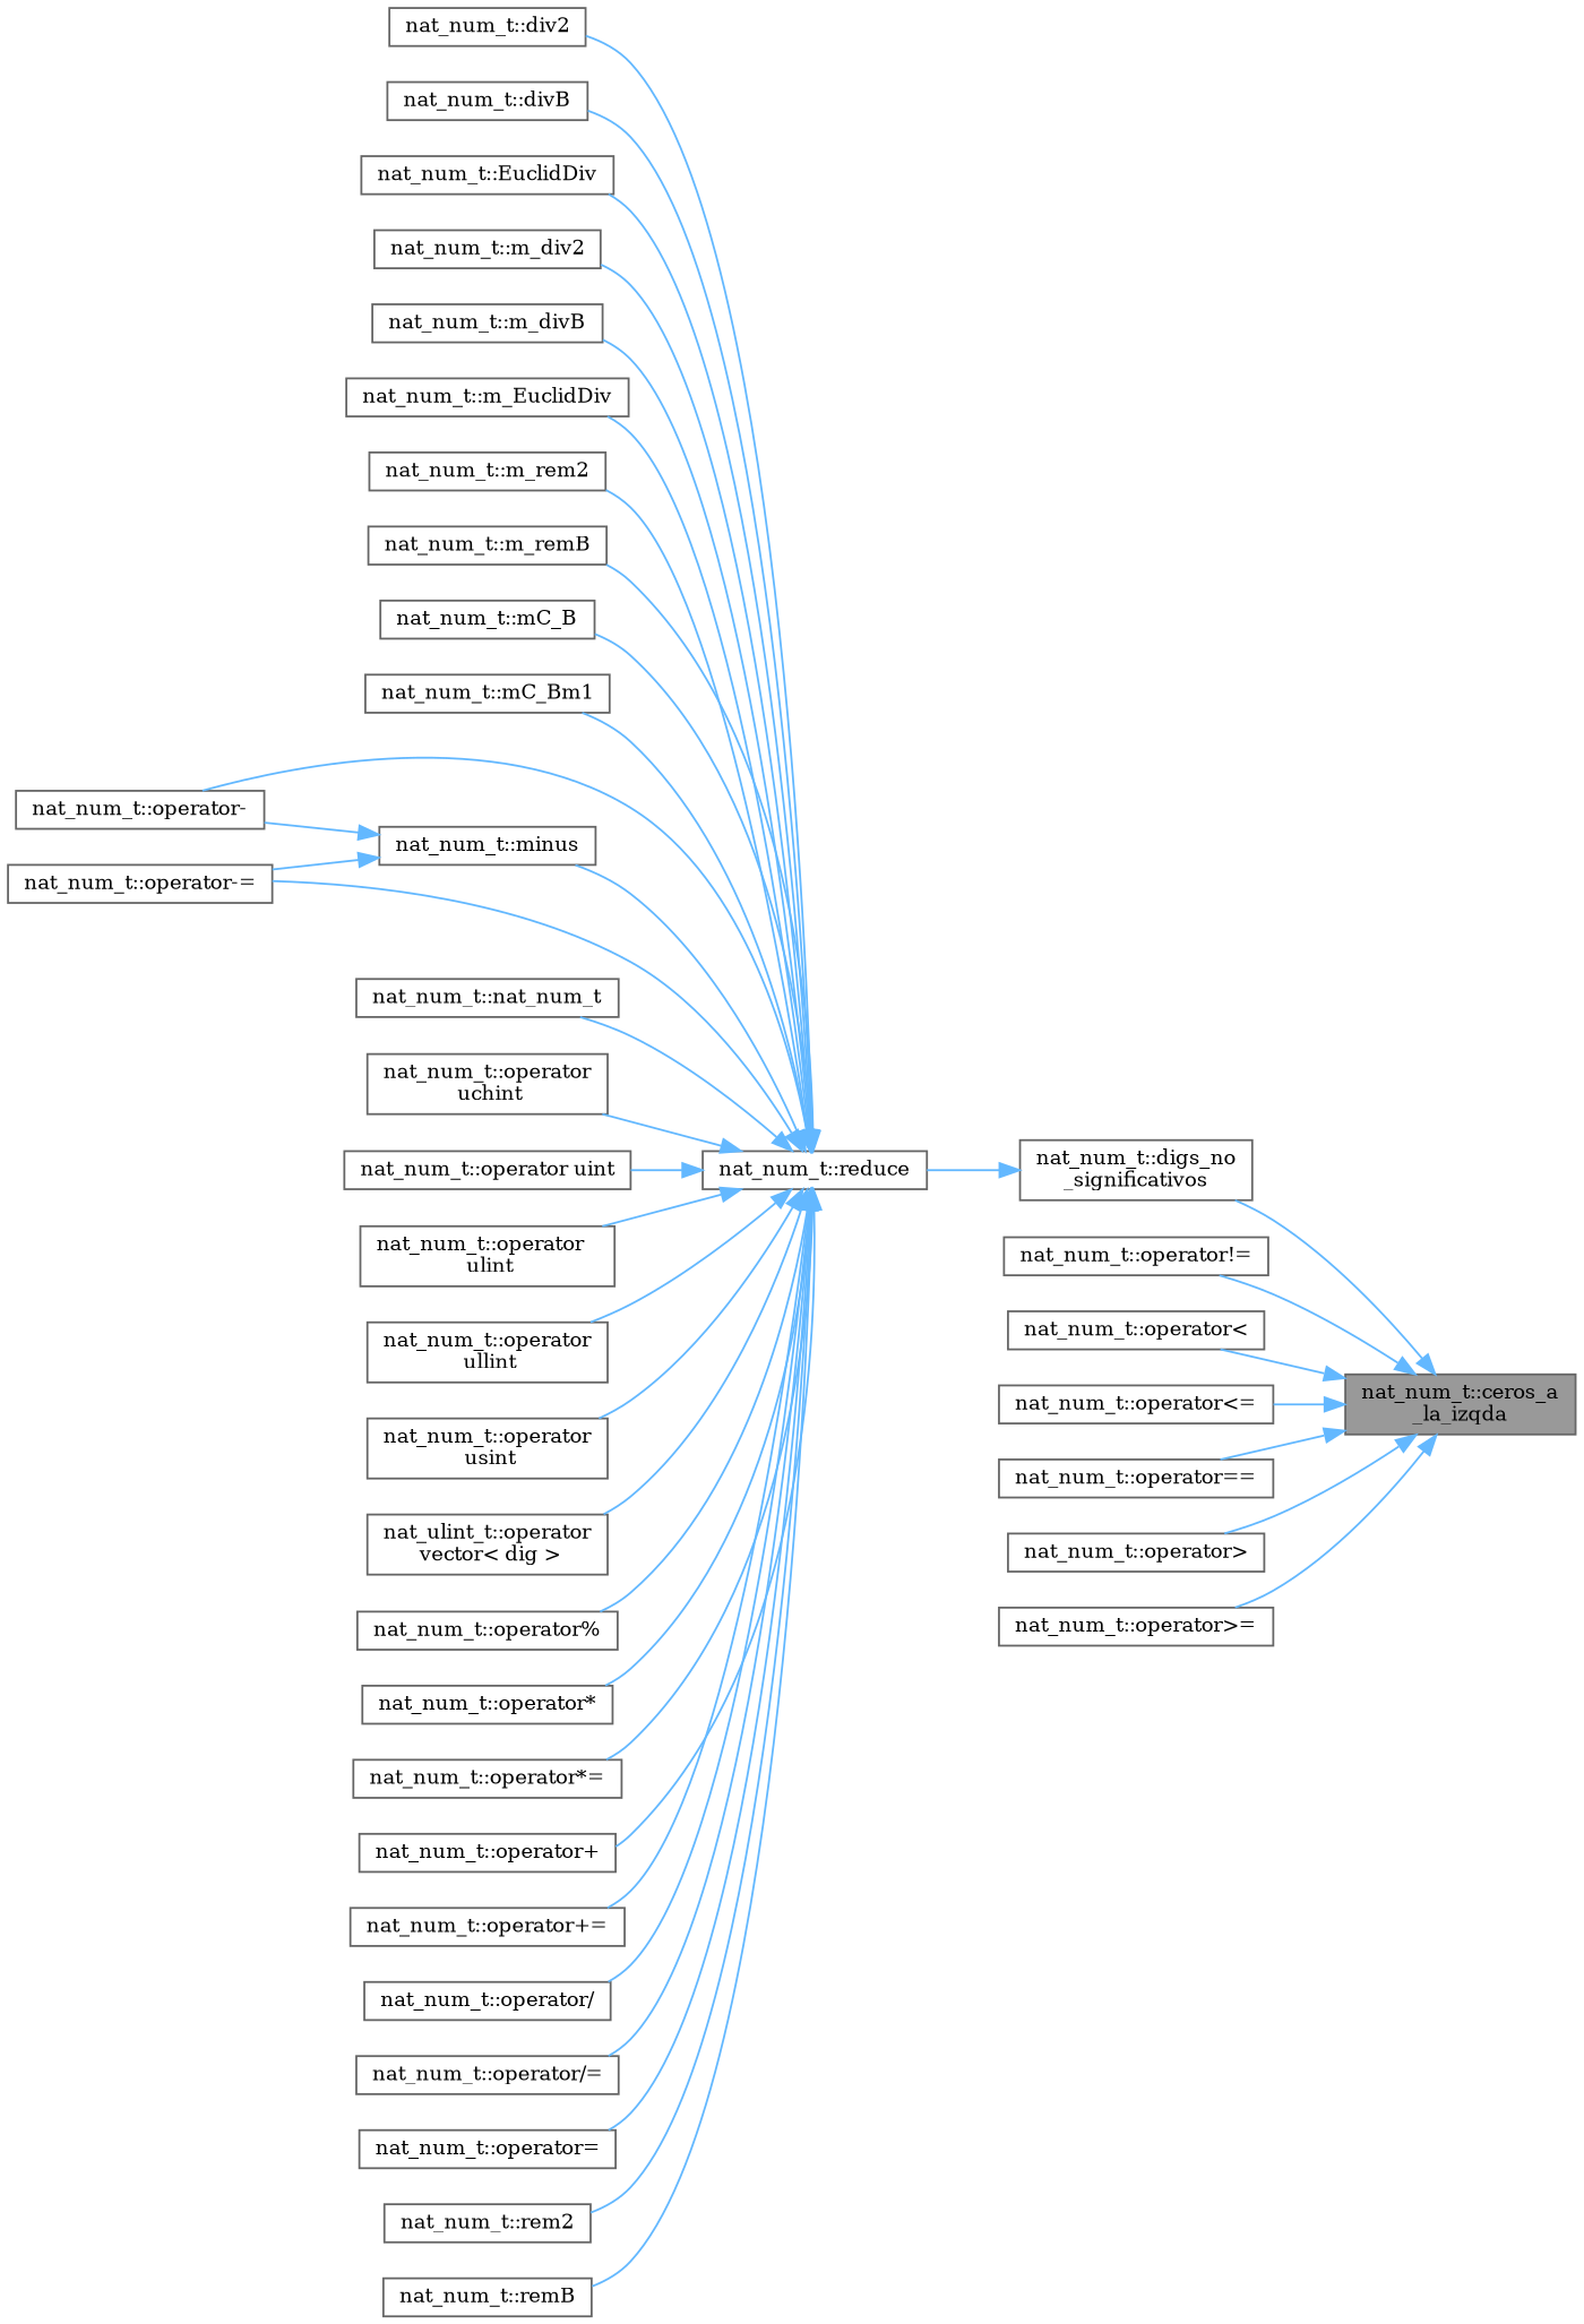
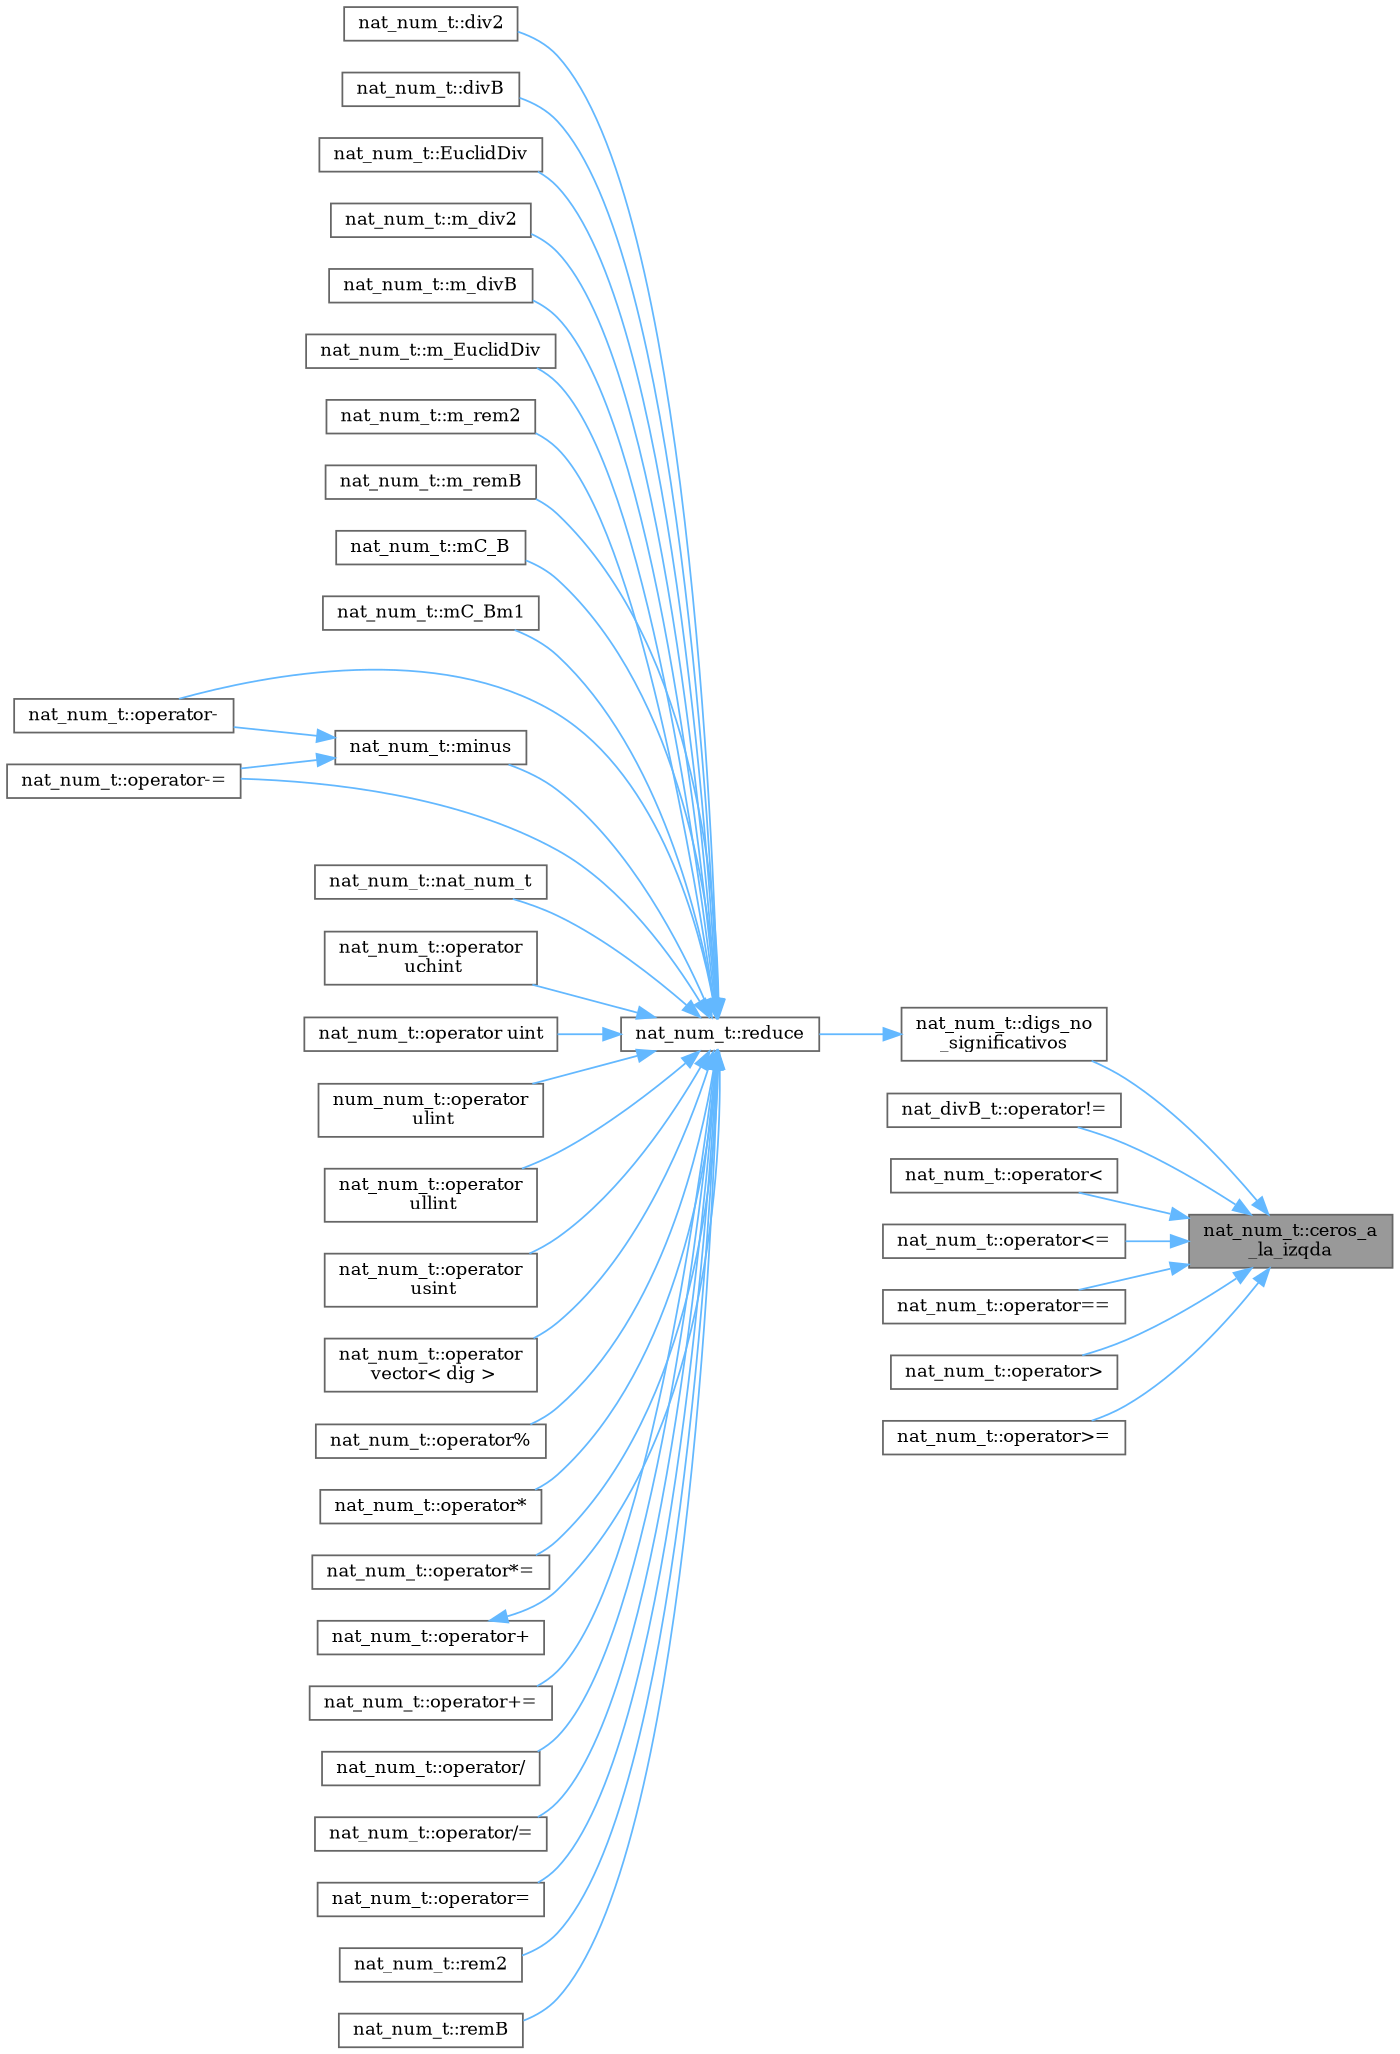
  digraph {
    fontname="DejaVu Serif"
    rankdir=RL
    node [color=grey40 fillcolor=white fontname="DejaVu Serif" fontsize=10 shape=box style=filled]
    edge [color=steelblue1 dir=back fontname="DejaVu Serif" fontsize=10 labelfontname=Helvetica labelfontsize=10 style=solid]
    n1 [color=gray40 fillcolor=grey60 fontcolor=black height=0.2 label="nat_num_t::ceros_a\l_la_izqda" width=0.4]
    n2 [height=0.2 label="nat_num_t::digs_no\l_significativos" width=0.4]
-   n3 [height=0.2 label="nat_num_t::operator!=" width=0.4]
+   n3 [height=0.2 label="nat_divB_t::operator!=" width=0.4]
    n4 [height=0.2 label="nat_num_t::operator\<" width=0.4]
    n5 [height=0.2 label="nat_num_t::operator\<=" width=0.4]
    n6 [height=0.2 label="nat_num_t::operator==" width=0.4]
    n7 [height=0.2 label="nat_num_t::operator\>" width=0.4]
    n8 [height=0.2 label="nat_num_t::operator\>=" width=0.4]
    n9 [height=0.2 label="nat_num_t::reduce" width=0.4]
    n10 [height=0.2 label="nat_num_t::div2" width=0.4]
    n11 [height=0.2 label="nat_num_t::divB" width=0.4]
    n12 [height=0.2 label="nat_num_t::EuclidDiv" width=0.4]
    n13 [height=0.2 label="nat_num_t::m_div2" width=0.4]
    n14 [height=0.2 label="nat_num_t::m_divB" width=0.4]
    n15 [height=0.2 label="nat_num_t::m_EuclidDiv" width=0.4]
    n16 [height=0.2 label="nat_num_t::m_rem2" width=0.4]
    n17 [height=0.2 label="nat_num_t::m_remB" width=0.4]
    n18 [height=0.2 label="nat_num_t::mC_B" width=0.4]
    n19 [height=0.2 label="nat_num_t::mC_Bm1" width=0.4]
    n20 [height=0.2 label="nat_num_t::minus" width=0.4]
    n21 [height=0.2 label="nat_num_t::operator-" width=0.4]
    n22 [height=0.2 label="nat_num_t::operator-=" width=0.4]
    n23 [height=0.2 label="nat_num_t::nat_num_t" width=0.4]
    n24 [height=0.2 label="nat_num_t::operator\l uchint" width=0.4]
    n25 [height=0.2 label="nat_num_t::operator uint" width=0.4]
-   n26 [height=0.2 label="nat_num_t::operator\l ulint" width=0.4]
+   n26 [height=0.2 label="num_num_t::operator\l ulint" width=0.4]
    n27 [height=0.2 label="nat_num_t::operator\l ullint" width=0.4]
    n28 [height=0.2 label="nat_num_t::operator\l usint" width=0.4]
-   n29 [height=0.2 label="nat_ulint_t::operator\l vector\< dig \>" width=0.4]
+   n29 [height=0.2 label="nat_num_t::operator\l vector\< dig \>" width=0.4]
    n30 [height=0.2 label="nat_num_t::operator%" width=0.4]
    n31 [height=0.2 label="nat_num_t::operator*" width=0.4]
    n32 [height=0.2 label="nat_num_t::operator*=" width=0.4]
    n33 [height=0.2 label="nat_num_t::operator+" width=0.4]
    n34 [height=0.2 label="nat_num_t::operator+=" width=0.4]
    n35 [height=0.2 label="nat_num_t::operator/" width=0.4]
    n36 [height=0.2 label="nat_num_t::operator/=" width=0.4]
    n37 [height=0.2 label="nat_num_t::operator=" width=0.4]
    n38 [height=0.2 label="nat_num_t::rem2" width=0.4]
    n39 [height=0.2 label="nat_num_t::remB" width=0.4]
    n1 -> n2
    n1 -> n3
    n1 -> n4
    n1 -> n5
    n1 -> n6
    n1 -> n7
    n1 -> n8
    n2 -> n9
    n9 -> n10
    n9 -> n11
    n9 -> n12
    n9 -> n13
    n9 -> n14
    n9 -> n15
    n9 -> n16
    n9 -> n17
    n9 -> n18
    n9 -> n19
    n9 -> n20
    n9 -> n21
    n9 -> n22
    n9 -> n23
    n9 -> n24
    n9 -> n25
    n9 -> n26
    n9 -> n27
    n9 -> n28
    n9 -> n29
    n9 -> n30
    n9 -> n31
    n9 -> n32
-   n9 -> n33
+   n33 -> n9
    n9 -> n34
    n9 -> n35
    n9 -> n36
    n9 -> n37
    n9 -> n38
    n9 -> n39
    n20 -> n21
    n20 -> n22
  }
